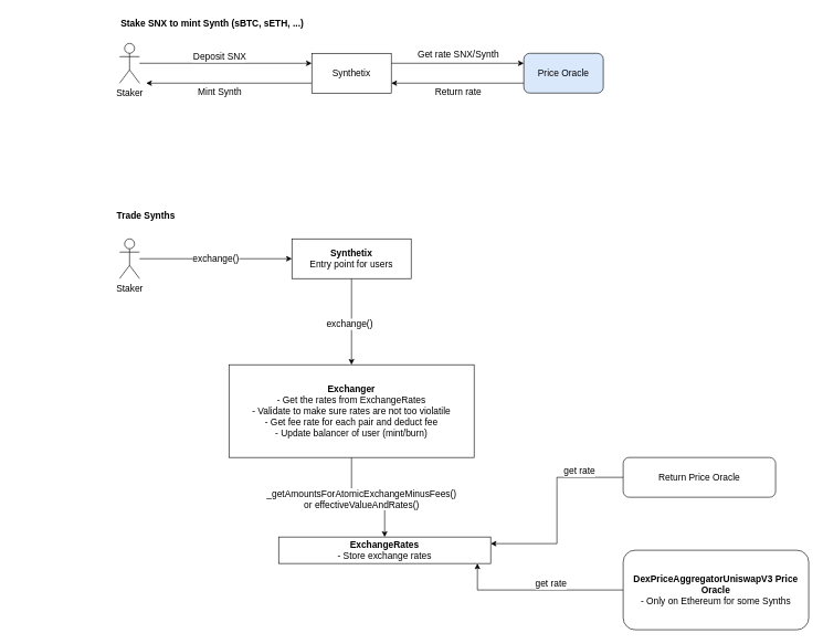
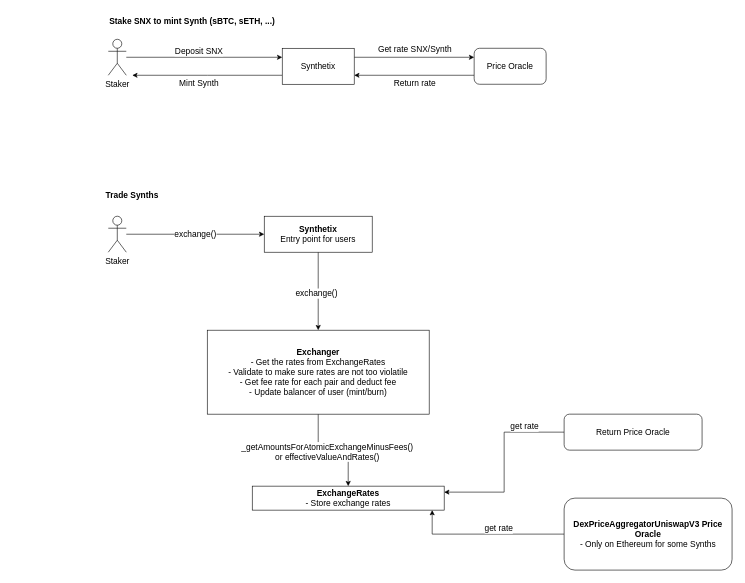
  <mxCell id="0" />
  <mxCell id="1" parent="0" />
  <mxCell id="2" style="edgeStyle=orthogonalEdgeStyle;rounded=0;orthogonalLoop=1;jettySize=auto;html=1;entryX=0;entryY=0.25;entryDx=0;entryDy=0;fontSize=14;" edge="1" parent="1" source="4" target="9"><mxGeometry relative="1" as="geometry" /></mxCell>
  <mxCell id="3" value="Deposit SNX" style="edgeLabel;html=1;align=center;verticalAlign=middle;resizable=0;points=[];fontSize=14;" vertex="1" connectable="0" parent="2"><mxGeometry x="-0.453" relative="1" as="geometry"><mxPoint x="49" y="-10" as="offset" /></mxGeometry></mxCell>
  <mxCell id="4" value="Staker" style="shape=umlActor;verticalLabelPosition=bottom;verticalAlign=top;html=1;outlineConnect=0;fontSize=14;" vertex="1" parent="1"><mxGeometry x="180" y="65" width="30" height="60" as="geometry" /></mxCell>
  <mxCell id="5" style="edgeStyle=orthogonalEdgeStyle;rounded=0;orthogonalLoop=1;jettySize=auto;html=1;exitX=1;exitY=0.25;exitDx=0;exitDy=0;entryX=0;entryY=0.25;entryDx=0;entryDy=0;fontSize=14;" edge="1" parent="1" source="9" target="12"><mxGeometry relative="1" as="geometry"><mxPoint x="789.96" y="95.04" as="targetPoint" /></mxGeometry></mxCell>
  <mxCell id="6" value="Get rate SNX/Synth" style="edgeLabel;html=1;align=center;verticalAlign=middle;resizable=0;points=[];fontSize=14;" vertex="1" connectable="0" parent="5"><mxGeometry x="-0.471" y="2" relative="1" as="geometry"><mxPoint x="47" y="-13" as="offset" /></mxGeometry></mxCell>
  <mxCell id="7" style="edgeStyle=orthogonalEdgeStyle;rounded=0;orthogonalLoop=1;jettySize=auto;html=1;exitX=0;exitY=0.75;exitDx=0;exitDy=0;fontSize=14;" edge="1" parent="1" source="9"><mxGeometry relative="1" as="geometry"><mxPoint x="220" y="125" as="targetPoint" /></mxGeometry></mxCell>
  <mxCell id="8" value="Mint Synth" style="edgeLabel;html=1;align=center;verticalAlign=middle;resizable=0;points=[];fontSize=14;" vertex="1" connectable="0" parent="7"><mxGeometry x="0.28" y="-1" relative="1" as="geometry"><mxPoint x="20" y="13" as="offset" /></mxGeometry></mxCell>
  <mxCell id="9" value="Synthetix" style="rounded=0;whiteSpace=wrap;html=1;fontSize=14;" vertex="1" parent="1"><mxGeometry x="470" y="80" width="120" height="60" as="geometry" /></mxCell>
  <mxCell id="10" style="edgeStyle=orthogonalEdgeStyle;rounded=0;orthogonalLoop=1;jettySize=auto;html=1;exitX=0;exitY=0.75;exitDx=0;exitDy=0;entryX=1;entryY=0.75;entryDx=0;entryDy=0;fontSize=14;" edge="1" parent="1" source="12" target="9"><mxGeometry relative="1" as="geometry" /></mxCell>
  <mxCell id="11" value="Return rate" style="edgeLabel;html=1;align=center;verticalAlign=middle;resizable=0;points=[];fontSize=14;" vertex="1" connectable="0" parent="10"><mxGeometry x="0.35" relative="1" as="geometry"><mxPoint x="35" y="12" as="offset" /></mxGeometry></mxCell>
- <mxCell id="12" value="Price Oracle" style="rounded=1;whiteSpace=wrap;html=1;fontSize=14;fillColor=#dae8fc;" vertex="1" parent="1"><mxGeometry x="790" y="80" width="120" height="60" as="geometry" /></mxCell>
+ <mxCell id="12" value="Price Oracle" style="rounded=1;whiteSpace=wrap;html=1;fontSize=14;" vertex="1" parent="1"><mxGeometry x="790" y="80" width="120" height="60" as="geometry" /></mxCell>
  <mxCell id="13" value="Stake SNX to mint Synth (sBTC, sETH, ...)" style="text;html=1;strokeColor=none;fillColor=none;align=center;verticalAlign=middle;whiteSpace=wrap;rounded=0;fontSize=14;fontStyle=1" vertex="1" parent="1"><mxGeometry x="120" y="20" width="400" height="30" as="geometry" /></mxCell>
  <mxCell id="14" value="exchange()" style="edgeStyle=orthogonalEdgeStyle;rounded=0;orthogonalLoop=1;jettySize=auto;html=1;entryX=0;entryY=0.5;entryDx=0;entryDy=0;fontSize=14;" edge="1" parent="1" source="15" target="19"><mxGeometry relative="1" as="geometry" /></mxCell>
  <mxCell id="15" value="Staker" style="shape=umlActor;verticalLabelPosition=bottom;verticalAlign=top;html=1;outlineConnect=0;fontSize=14;" vertex="1" parent="1"><mxGeometry x="180" y="360" width="30" height="60" as="geometry" /></mxCell>
  <mxCell id="16" value="Trade Synths" style="text;html=1;strokeColor=none;fillColor=none;align=center;verticalAlign=middle;whiteSpace=wrap;rounded=0;fontSize=14;fontStyle=1" vertex="1" parent="1"><mxGeometry y="310" width="400" height="30" as="geometry" x="20" /></mxCell>
  <mxCell id="17" style="edgeStyle=orthogonalEdgeStyle;rounded=0;orthogonalLoop=1;jettySize=auto;html=1;exitX=0.5;exitY=1;exitDx=0;exitDy=0;fontSize=14;" edge="1" parent="1" source="19" target="22"><mxGeometry relative="1" as="geometry" /></mxCell>
  <mxCell id="18" value="exchange()" style="edgeLabel;html=1;align=center;verticalAlign=middle;resizable=0;points=[];fontSize=14;" vertex="1" connectable="0" parent="17"><mxGeometry x="0.036" y="-4" relative="1" as="geometry"><mxPoint y="1" as="offset" /></mxGeometry></mxCell>
  <mxCell id="19" value="&lt;b&gt;Synthetix&lt;/b&gt;&lt;br&gt;Entry point for users" style="rounded=0;whiteSpace=wrap;html=1;fontSize=14;" vertex="1" parent="1"><mxGeometry x="440" y="360" width="180" height="60" as="geometry" /></mxCell>
  <mxCell id="20" style="edgeStyle=orthogonalEdgeStyle;rounded=0;orthogonalLoop=1;jettySize=auto;html=1;entryX=0.5;entryY=0;entryDx=0;entryDy=0;fontSize=14;" edge="1" parent="1" source="22" target="26"><mxGeometry relative="1" as="geometry" /></mxCell>
  <mxCell id="21" value="_getAmountsForAtomicExchangeMinusFees()&lt;br&gt;or effectiveValueAndRates()" style="edgeLabel;html=1;align=center;verticalAlign=middle;resizable=0;points=[];fontSize=14;" vertex="1" connectable="0" parent="20"><mxGeometry x="-0.133" y="-2" relative="1" as="geometry"><mxPoint as="offset" /></mxGeometry></mxCell>
  <mxCell id="22" value="&lt;b&gt;Exchanger&lt;/b&gt;&lt;br&gt;- Get the rates from ExchangeRates&lt;br&gt;- Validate to make sure rates are not too violatile&lt;br&gt;- Get fee rate for each pair and deduct fee&lt;br&gt;- Update balancer of user (mint/burn)" style="rounded=0;whiteSpace=wrap;html=1;fontSize=14;" vertex="1" parent="1"><mxGeometry x="345" y="550" width="370" height="140" as="geometry" /></mxCell>
  <mxCell id="23" style="edgeStyle=orthogonalEdgeStyle;rounded=0;orthogonalLoop=1;jettySize=auto;html=1;entryX=0;entryY=0.5;entryDx=0;entryDy=0;fontSize=14;exitX=1;exitY=0.25;exitDx=0;exitDy=0;startArrow=classic;startFill=1;endArrow=none;endFill=0;" edge="1" parent="1" source="26" target="27"><mxGeometry relative="1" as="geometry" /></mxCell>
  <mxCell id="24" value="get rate" style="edgeLabel;html=1;align=center;verticalAlign=middle;resizable=0;points=[];fontSize=14;" vertex="1" connectable="0" parent="23"><mxGeometry x="0.363" y="-3" relative="1" as="geometry"><mxPoint x="29" y="-13" as="offset" /></mxGeometry></mxCell>
  <mxCell id="25" style="edgeStyle=orthogonalEdgeStyle;rounded=0;orthogonalLoop=1;jettySize=auto;html=1;entryX=0;entryY=0.5;entryDx=0;entryDy=0;fontSize=14;startArrow=classic;startFill=1;endArrow=none;endFill=0;" edge="1" parent="1" source="26" target="28"><mxGeometry relative="1" as="geometry"><Array as="points"><mxPoint x="720" y="850" /><mxPoint x="720" y="890" /></Array></mxGeometry></mxCell>
  <mxCell id="26" value="&lt;b&gt;ExchangeRates&lt;/b&gt;&lt;br&gt;- Store exchange rates" style="rounded=0;whiteSpace=wrap;html=1;fontSize=14;" vertex="1" parent="1"><mxGeometry x="420" y="810" width="320" height="40" as="geometry" /></mxCell>
  <mxCell id="27" value="Return Price Oracle" style="rounded=1;whiteSpace=wrap;html=1;fontSize=14;" vertex="1" parent="1"><mxGeometry x="940" y="690" width="230" height="60" as="geometry" /></mxCell>
  <mxCell id="28" value="&lt;b&gt;DexPriceAggregatorUniswapV3 Price Oracle&lt;/b&gt;&lt;br&gt;- Only on Ethereum for some Synths" style="rounded=1;whiteSpace=wrap;html=1;fontSize=14;" vertex="1" parent="1"><mxGeometry x="940" y="830" width="280" height="120" as="geometry" /></mxCell>
  <mxCell id="29" value="get rate" style="edgeLabel;html=1;align=center;verticalAlign=middle;resizable=0;points=[];fontSize=14;" vertex="1" connectable="0" parent="1"><mxGeometry x="830" y="880" as="geometry" /></mxCell>
